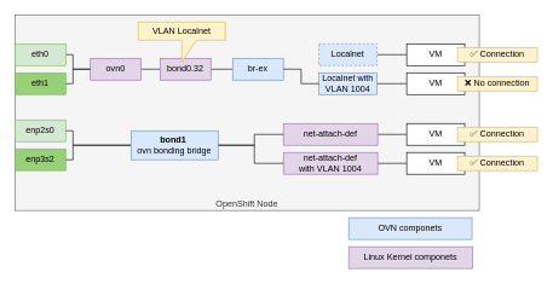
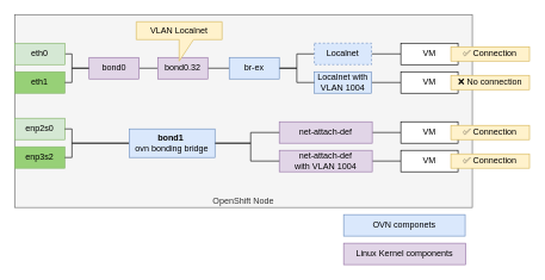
  <mxCell id="0" />
  <mxCell id="1" parent="0" />
  <mxCell id="2" value="OpenShift Node" style="rounded=0;whiteSpace=wrap;html=1;fillColor=#f5f5f5;fontColor=#333333;strokeColor=#666666;verticalAlign=bottom;" vertex="1" parent="1"><mxGeometry x="20" y="20" width="640" height="270" as="geometry" /></mxCell>
  <mxCell id="3" style="edgeStyle=orthogonalEdgeStyle;rounded=0;orthogonalLoop=1;jettySize=auto;html=1;exitX=1;exitY=0.5;exitDx=0;exitDy=0;entryX=0;entryY=0.5;entryDx=0;entryDy=0;endArrow=none;endFill=0;" edge="1" parent="1" source="4" target="7"><mxGeometry relative="1" as="geometry"><Array as="points"><mxPoint x="100" y="75" /><mxPoint x="100" y="95" /></Array></mxGeometry></mxCell>
  <mxCell id="4" value="eth0" style="rounded=0;whiteSpace=wrap;html=1;fillColor=#d5e8d4;strokeColor=#82b366;verticalAlign=middle;" vertex="1" parent="1"><mxGeometry x="20" y="60" width="70" height="30" as="geometry" /></mxCell>
  <mxCell id="5" value="eth1" style="rounded=0;whiteSpace=wrap;html=1;fillColor=#97D077;strokeColor=#82b366;verticalAlign=middle;" vertex="1" parent="1"><mxGeometry x="20" y="100" width="70" height="30" as="geometry" /></mxCell>
  <mxCell id="6" style="edgeStyle=orthogonalEdgeStyle;rounded=0;orthogonalLoop=1;jettySize=auto;html=1;exitX=1;exitY=0.5;exitDx=0;exitDy=0;entryX=0;entryY=0.5;entryDx=0;entryDy=0;endArrow=none;endFill=0;" edge="1" parent="1" source="7" target="10"><mxGeometry relative="1" as="geometry" /></mxCell>
- <mxCell id="7" value="ovn0" style="rounded=0;whiteSpace=wrap;html=1;verticalAlign=middle;fillColor=#e1d5e7;strokeColor=#9673a6;" vertex="1" parent="1"><mxGeometry x="124" y="80" width="70" height="30" as="geometry" /></mxCell>
+ <mxCell id="7" value="bond0" style="rounded=0;whiteSpace=wrap;html=1;verticalAlign=middle;fillColor=#e1d5e7;strokeColor=#9673a6;" vertex="1" parent="1"><mxGeometry x="124" y="80" width="70" height="30" as="geometry" /></mxCell>
  <mxCell id="8" style="edgeStyle=orthogonalEdgeStyle;rounded=0;orthogonalLoop=1;jettySize=auto;html=1;exitX=1;exitY=0.5;exitDx=0;exitDy=0;entryX=0;entryY=0.5;entryDx=0;entryDy=0;endArrow=none;endFill=0;" edge="1" parent="1" source="5" target="7"><mxGeometry relative="1" as="geometry"><mxPoint x="150" y="60" as="sourcePoint" /><mxPoint x="184" y="80" as="targetPoint" /><Array as="points"><mxPoint x="100" y="115" /><mxPoint x="100" y="95" /></Array></mxGeometry></mxCell>
  <mxCell id="9" style="edgeStyle=orthogonalEdgeStyle;rounded=0;orthogonalLoop=1;jettySize=auto;html=1;exitX=1;exitY=0.5;exitDx=0;exitDy=0;entryX=0;entryY=0.5;entryDx=0;entryDy=0;endArrow=none;endFill=0;" edge="1" parent="1" source="10" target="12"><mxGeometry relative="1" as="geometry" /></mxCell>
  <mxCell id="10" value="bond0.32" style="rounded=0;whiteSpace=wrap;html=1;verticalAlign=middle;fillColor=#e1d5e7;strokeColor=#9673a6;" vertex="1" parent="1"><mxGeometry x="220" y="80" width="70" height="30" as="geometry" /></mxCell>
+ <mxCell id="11" value="" style="edgeStyle=orthogonalEdgeStyle;rounded=0;orthogonalLoop=1;jettySize=auto;html=1;entryX=0;entryY=0.5;entryDx=0;entryDy=0;endArrow=none;endFill=0;" edge="1" parent="1" source="12" target="15"><mxGeometry relative="1" as="geometry" /></mxCell>
  <mxCell id="12" value="br-ex" style="rounded=0;whiteSpace=wrap;html=1;verticalAlign=middle;fillColor=#dae8fc;strokeColor=#6c8ebf;" vertex="1" parent="1"><mxGeometry x="320" y="80" width="70" height="30" as="geometry" /></mxCell>
  <mxCell id="13" value="OVN componets" style="rounded=0;whiteSpace=wrap;html=1;verticalAlign=middle;fillColor=#dae8fc;strokeColor=#6c8ebf;" vertex="1" parent="1"><mxGeometry x="480" y="300" width="170" height="30" as="geometry" /></mxCell>
  <mxCell id="14" value="" style="edgeStyle=orthogonalEdgeStyle;rounded=0;orthogonalLoop=1;jettySize=auto;html=1;entryX=0;entryY=0.5;entryDx=0;entryDy=0;endArrow=none;endFill=0;" edge="1" parent="1" source="15" target="19"><mxGeometry relative="1" as="geometry" /></mxCell>
  <mxCell id="15" value="Localnet" style="rounded=0;whiteSpace=wrap;html=1;verticalAlign=middle;fillColor=#dae8fc;strokeColor=#6c8ebf;dashed=1;" vertex="1" parent="1"><mxGeometry x="439" y="60" width="80" height="30" as="geometry" /></mxCell>
  <mxCell id="16" value="" style="edgeStyle=orthogonalEdgeStyle;rounded=0;orthogonalLoop=1;jettySize=auto;html=1;endArrow=none;endFill=0;" edge="1" parent="1" source="17" target="20"><mxGeometry relative="1" as="geometry" /></mxCell>
  <mxCell id="17" value="Localnet with VLAN 1004" style="rounded=0;whiteSpace=wrap;html=1;verticalAlign=middle;fillColor=#dae8fc;strokeColor=#6c8ebf;" vertex="1" parent="1"><mxGeometry x="439" y="100" width="80" height="30" as="geometry" /></mxCell>
  <mxCell id="18" value="" style="edgeStyle=orthogonalEdgeStyle;rounded=0;orthogonalLoop=1;jettySize=auto;html=1;entryX=0;entryY=0.5;entryDx=0;entryDy=0;exitX=1;exitY=0.5;exitDx=0;exitDy=0;endArrow=none;endFill=0;" edge="1" parent="1" source="12" target="17"><mxGeometry relative="1" as="geometry"><mxPoint x="430" y="90" as="sourcePoint" /><mxPoint x="479" y="70" as="targetPoint" /></mxGeometry></mxCell>
  <mxCell id="19" value="VM" style="rounded=0;whiteSpace=wrap;html=1;verticalAlign=middle;" vertex="1" parent="1"><mxGeometry x="560" y="60" width="80" height="30" as="geometry" /></mxCell>
  <mxCell id="20" value="VM" style="rounded=0;whiteSpace=wrap;html=1;verticalAlign=middle;" vertex="1" parent="1"><mxGeometry x="560" y="100" width="80" height="30" as="geometry" /></mxCell>
  <mxCell id="21" value="✅ Connection" style="rounded=0;whiteSpace=wrap;html=1;verticalAlign=middle;fillColor=#fff2cc;strokeColor=#d6b656;" vertex="1" parent="1"><mxGeometry x="630" y="65" width="110" height="20" as="geometry" /></mxCell>
  <mxCell id="22" value="❌ No connection" style="rounded=0;whiteSpace=wrap;html=1;verticalAlign=middle;fillColor=#fff2cc;strokeColor=#d6b656;" vertex="1" parent="1"><mxGeometry x="630" y="105" width="110" height="20" as="geometry" /></mxCell>
  <mxCell id="23" value="" style="edgeStyle=orthogonalEdgeStyle;rounded=0;orthogonalLoop=1;jettySize=auto;html=1;endArrow=none;endFill=0;" edge="1" parent="1" source="24" target="27"><mxGeometry relative="1" as="geometry" /></mxCell>
  <mxCell id="24" value="net-attach-def" style="rounded=0;whiteSpace=wrap;html=1;verticalAlign=middle;fillColor=#e1d5e7;strokeColor=#9673a6;" vertex="1" parent="1"><mxGeometry x="390" y="170" width="130" height="30" as="geometry" /></mxCell>
  <mxCell id="25" value="" style="edgeStyle=orthogonalEdgeStyle;rounded=0;orthogonalLoop=1;jettySize=auto;html=1;entryX=0;entryY=0.5;entryDx=0;entryDy=0;endArrow=none;endFill=0;" edge="1" parent="1" source="26" target="28"><mxGeometry relative="1" as="geometry" /></mxCell>
  <mxCell id="26" value="net-attach-def&lt;div&gt;with VLAN 1004&lt;/div&gt;" style="rounded=0;whiteSpace=wrap;html=1;verticalAlign=middle;fillColor=#e1d5e7;strokeColor=#9673a6;" vertex="1" parent="1"><mxGeometry x="390" y="210" width="130" height="30" as="geometry" /></mxCell>
  <mxCell id="27" value="VM" style="rounded=0;whiteSpace=wrap;html=1;verticalAlign=middle;" vertex="1" parent="1"><mxGeometry x="560" y="170" width="80" height="30" as="geometry" /></mxCell>
  <mxCell id="28" value="VM" style="rounded=0;whiteSpace=wrap;html=1;verticalAlign=middle;" vertex="1" parent="1"><mxGeometry x="560" y="210" width="80" height="30" as="geometry" /></mxCell>
  <mxCell id="29" value="✅ Connection" style="rounded=0;whiteSpace=wrap;html=1;verticalAlign=middle;fillColor=#fff2cc;strokeColor=#d6b656;" vertex="1" parent="1"><mxGeometry x="630" y="175" width="110" height="20" as="geometry" /></mxCell>
  <mxCell id="30" value="✅ Connection" style="rounded=0;whiteSpace=wrap;html=1;verticalAlign=middle;fillColor=#fff2cc;strokeColor=#d6b656;" vertex="1" parent="1"><mxGeometry x="630" y="215" width="110" height="20" as="geometry" /></mxCell>
- <mxCell id="31" value="Linux Kernel componets" style="rounded=0;whiteSpace=wrap;html=1;verticalAlign=middle;fillColor=#e1d5e7;strokeColor=#9673a6;" vertex="1" parent="1"><mxGeometry x="480" y="340" width="171" height="30" as="geometry" /></mxCell>
+ <mxCell id="31" value="Linux Kernel components" style="rounded=0;whiteSpace=wrap;html=1;verticalAlign=middle;fillColor=#e1d5e7;strokeColor=#9673a6;" vertex="1" parent="1"><mxGeometry x="480" y="340" width="171" height="30" as="geometry" /></mxCell>
  <mxCell id="32" value="VLAN Localnet" style="shape=callout;whiteSpace=wrap;html=1;perimeter=calloutPerimeter;fillColor=#fff2cc;strokeColor=#d6b656;" vertex="1" parent="1"><mxGeometry x="190" y="30" width="120" height="55" as="geometry" /></mxCell>
  <mxCell id="33" value="enp2s0" style="rounded=0;whiteSpace=wrap;html=1;fillColor=#d5e8d4;strokeColor=#82b366;verticalAlign=middle;" vertex="1" parent="1"><mxGeometry x="20" y="165" width="70" height="30" as="geometry" /></mxCell>
  <mxCell id="34" value="enp3s2" style="rounded=0;whiteSpace=wrap;html=1;fillColor=#97D077;strokeColor=#82b366;verticalAlign=middle;" vertex="1" parent="1"><mxGeometry x="20" y="205" width="70" height="30" as="geometry" /></mxCell>
  <mxCell id="35" style="edgeStyle=orthogonalEdgeStyle;rounded=0;orthogonalLoop=1;jettySize=auto;html=1;exitX=1;exitY=0.5;exitDx=0;exitDy=0;entryX=0;entryY=0.5;entryDx=0;entryDy=0;endArrow=none;endFill=0;" edge="1" parent="1" target="38"><mxGeometry relative="1" as="geometry"><mxPoint x="90" y="180" as="sourcePoint" /><mxPoint x="124" y="200" as="targetPoint" /><Array as="points"><mxPoint x="100" y="180" /><mxPoint x="100" y="200" /></Array></mxGeometry></mxCell>
  <mxCell id="36" style="edgeStyle=orthogonalEdgeStyle;rounded=0;orthogonalLoop=1;jettySize=auto;html=1;exitX=1;exitY=0.5;exitDx=0;exitDy=0;entryX=0;entryY=0.5;entryDx=0;entryDy=0;endArrow=none;endFill=0;" edge="1" parent="1" target="38"><mxGeometry relative="1" as="geometry"><mxPoint x="90" y="220" as="sourcePoint" /><mxPoint x="124" y="200" as="targetPoint" /><Array as="points"><mxPoint x="100" y="220" /><mxPoint x="100" y="200" /></Array></mxGeometry></mxCell>
  <mxCell id="37" value="" style="edgeStyle=orthogonalEdgeStyle;rounded=0;orthogonalLoop=1;jettySize=auto;html=1;entryX=0;entryY=0.5;entryDx=0;entryDy=0;endArrow=none;endFill=0;" edge="1" parent="1" source="38" target="24"><mxGeometry relative="1" as="geometry"><Array as="points"><mxPoint x="350" y="200" /><mxPoint x="350" y="185" /></Array></mxGeometry></mxCell>
  <mxCell id="38" value="&lt;div&gt;&lt;b&gt;bond1&lt;/b&gt;&amp;nbsp;&lt;/div&gt;ovn bonding bridge" style="rounded=0;whiteSpace=wrap;html=1;verticalAlign=middle;fillColor=#dae8fc;strokeColor=#6c8ebf;" vertex="1" parent="1"><mxGeometry x="180" y="180" width="120" height="40" as="geometry" /></mxCell>
  <mxCell id="39" value="" style="edgeStyle=orthogonalEdgeStyle;rounded=0;orthogonalLoop=1;jettySize=auto;html=1;entryX=0;entryY=0.5;entryDx=0;entryDy=0;endArrow=none;endFill=0;exitX=1;exitY=0.5;exitDx=0;exitDy=0;" edge="1" parent="1" source="38" target="26"><mxGeometry relative="1" as="geometry"><mxPoint x="310" y="200" as="sourcePoint" /><mxPoint x="400" y="200" as="targetPoint" /><Array as="points"><mxPoint x="350" y="200" /><mxPoint x="350" y="225" /></Array></mxGeometry></mxCell>
